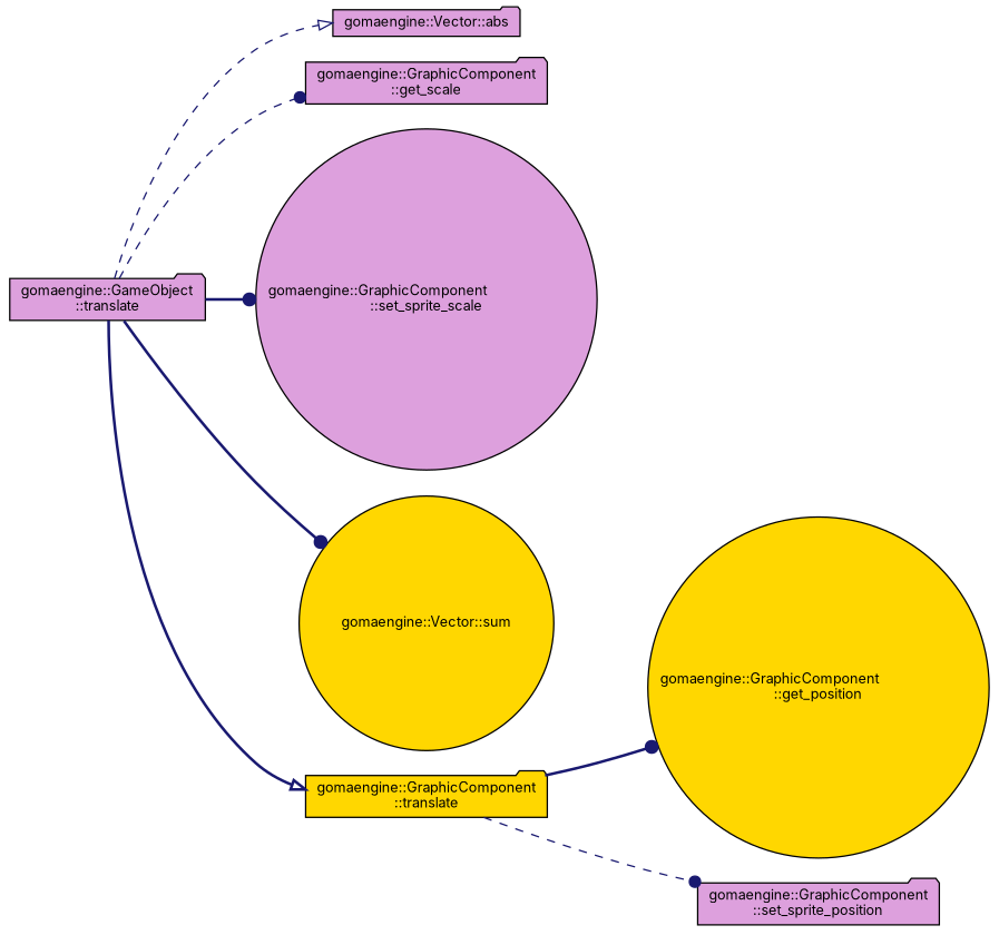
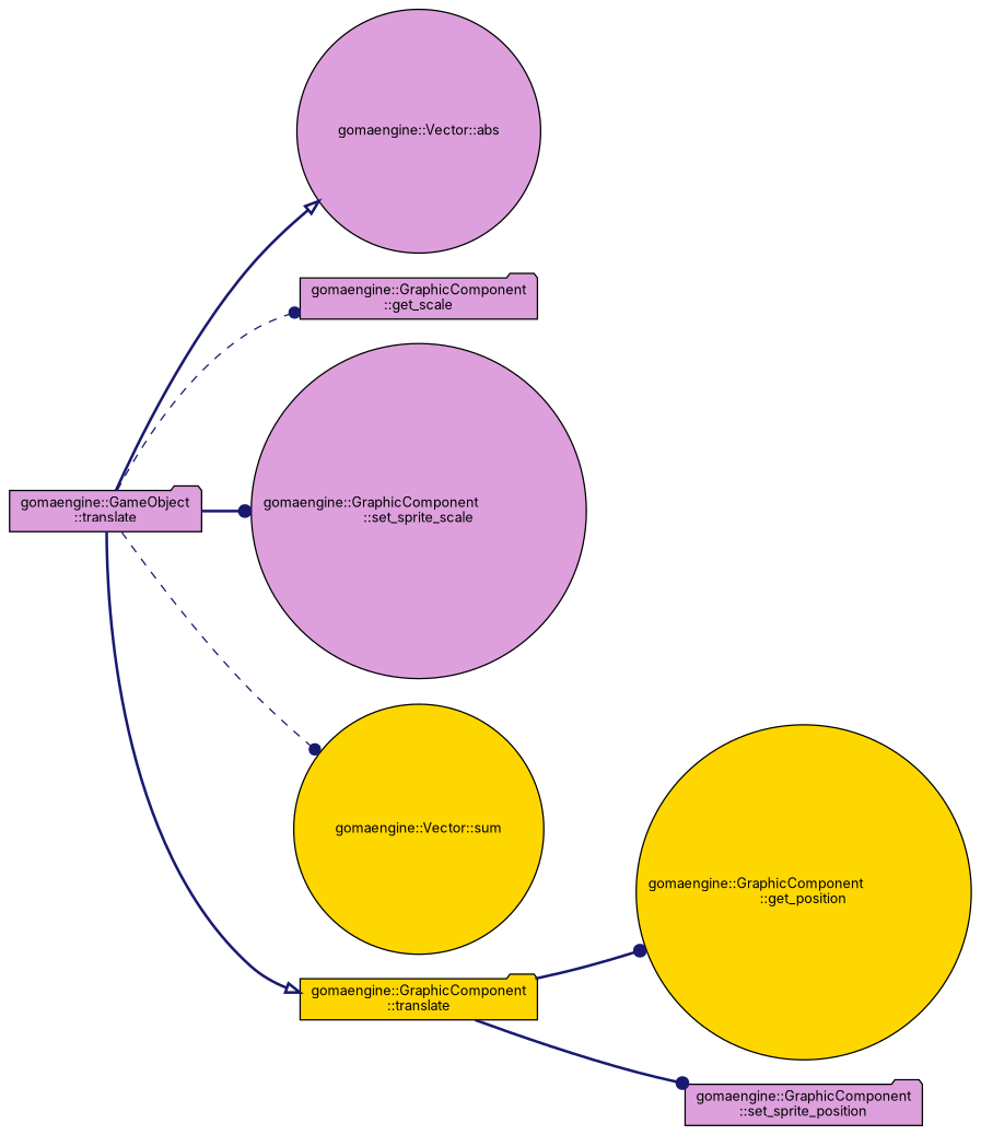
  digraph {
    fontname=Inter
    rankdir=LR
    node [color=black fillcolor=plum fontname=Inter fontsize=10 shape=folder style=filled]
    edge [arrowhead=dot color=midnightblue fontname=Inter fontsize=10 labelfontname=Helvetica labelfontsize=10 style=bold]
    n1 [fontcolor=black height=0.2 label="gomaengine::GameObject\l::translate" width=0.4]
-   n2 [height=0.2 label="gomaengine::Vector::abs" width=0.4]
+   n2 [height=0.2 label="gomaengine::Vector::abs" shape=circle width=0.4]
    n3 [height=0.2 label="gomaengine::GraphicComponent\l::get_scale" width=0.4]
    n4 [height=0.2 label="gomaengine::GraphicComponent\l::set_sprite_scale" shape=circle width=0.4]
    n5 [fillcolor=gold height=0.2 label="gomaengine::Vector::sum" shape=circle width=0.4]
    n6 [fillcolor=gold height=0.2 label="gomaengine::GraphicComponent\l::translate" width=0.4]
    n7 [fillcolor=gold height=0.2 label="gomaengine::GraphicComponent\l::get_position" shape=circle width=0.4]
    n8 [height=0.2 label="gomaengine::GraphicComponent\l::set_sprite_position" width=0.4]
-   n1 -> n2 [arrowhead=onormal style=dashed]
+   n1 -> n2 [arrowhead=onormal]
    n1 -> n3 [style=dashed]
    n1 -> n4
-   n1 -> n5
+   n1 -> n5 [style=dashed]
    n1 -> n6 [arrowhead=onormal]
    n6 -> n7
-   n6 -> n8 [style=dashed]
+   n6 -> n8
  }
